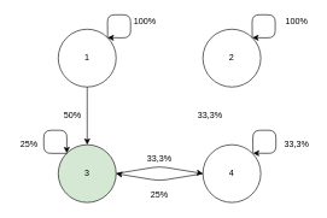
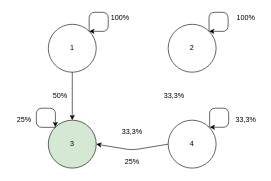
  <mxCell id="0" />
  <mxCell id="1" parent="0" />
  <mxCell id="2" value="3" style="ellipse;whiteSpace=wrap;html=1;aspect=fixed;fillColor=#d5e8d4;" parent="1" vertex="1"><mxGeometry x="80" y="200" width="80" height="80" as="geometry" /></mxCell>
  <mxCell id="3" value="4" style="ellipse;whiteSpace=wrap;html=1;aspect=fixed;" parent="1" vertex="1"><mxGeometry x="280" y="200" width="80" height="80" as="geometry" /></mxCell>
  <mxCell id="4" value="2" style="ellipse;whiteSpace=wrap;html=1;aspect=fixed;" parent="1" vertex="1"><mxGeometry x="280" y="40" width="80" height="80" as="geometry" /></mxCell>
  <mxCell id="5" value="1" style="ellipse;whiteSpace=wrap;html=1;aspect=fixed;" parent="1" vertex="1"><mxGeometry x="80" y="40" width="80" height="80" as="geometry" /></mxCell>
  <mxCell id="6" value="" style="endArrow=classic;html=1;exitX=1;exitY=0;exitDx=0;exitDy=0;entryX=1;entryY=0;entryDx=0;entryDy=0;" parent="1" source="5" target="5" edge="1"><mxGeometry width="50" height="50" relative="1" as="geometry"><mxPoint x="230" y="380" as="sourcePoint" /><mxPoint x="190" y="10" as="targetPoint" /><Array as="points"><mxPoint x="148" y="20" /><mxPoint x="180" y="20" /><mxPoint x="180" y="52" /></Array></mxGeometry></mxCell>
  <mxCell id="7" value="" style="endArrow=classic;html=1;exitX=1;exitY=0;exitDx=0;exitDy=0;entryX=1;entryY=0;entryDx=0;entryDy=0;" parent="1" source="4" target="4" edge="1"><mxGeometry width="50" height="50" relative="1" as="geometry"><mxPoint x="230" y="380" as="sourcePoint" /><mxPoint x="180" y="212" as="targetPoint" /><Array as="points"><mxPoint x="348" y="20" /><mxPoint x="380" y="20" /><mxPoint x="380" y="52" /></Array></mxGeometry></mxCell>
  <mxCell id="8" value="" style="endArrow=classic;html=1;entryX=0;entryY=0;entryDx=0;entryDy=0;" parent="1" target="2" edge="1"><mxGeometry width="50" height="50" relative="1" as="geometry"><mxPoint x="92" y="212" as="sourcePoint" /><mxPoint x="280" y="330" as="targetPoint" /><Array as="points"><mxPoint x="60" y="212" /><mxPoint x="60" y="180" /><mxPoint x="92" y="180" /></Array></mxGeometry></mxCell>
  <mxCell id="9" value="" style="endArrow=classic;html=1;exitX=0;exitY=0.5;exitDx=0;exitDy=0;" parent="1" source="3" edge="1"><mxGeometry width="50" height="50" relative="1" as="geometry"><mxPoint x="230" y="380" as="sourcePoint" /><mxPoint x="160" y="240" as="targetPoint" /><Array as="points"><mxPoint x="220" y="250" /></Array></mxGeometry></mxCell>
- <mxCell id="10" value="" style="endArrow=classic;html=1;exitX=1;exitY=0.5;exitDx=0;exitDy=0;entryX=0;entryY=0.5;entryDx=0;entryDy=0;" parent="1" source="2" target="3" edge="1"><mxGeometry width="50" height="50" relative="1" as="geometry"><mxPoint x="230" y="380" as="sourcePoint" /><mxPoint x="280" y="330" as="targetPoint" /><Array as="points"><mxPoint x="220" y="230" /></Array></mxGeometry></mxCell>
  <mxCell id="11" value="" style="endArrow=classic;html=1;entryX=0.5;entryY=0;entryDx=0;entryDy=0;exitX=0.5;exitY=1;exitDx=0;exitDy=0;" parent="1" source="5" target="2" edge="1"><mxGeometry width="50" height="50" relative="1" as="geometry"><mxPoint x="60" y="140" as="sourcePoint" /><mxPoint x="280" y="330" as="targetPoint" /></mxGeometry></mxCell>
  <mxCell id="12" value="100%" style="text;html=1;strokeColor=none;fillColor=none;align=center;verticalAlign=middle;whiteSpace=wrap;rounded=0;" parent="1" vertex="1"><mxGeometry x="180" y="20" width="40" height="20" as="geometry" /></mxCell>
  <mxCell id="13" value="100%" style="text;html=1;strokeColor=none;fillColor=none;align=center;verticalAlign=middle;whiteSpace=wrap;rounded=0;" parent="1" vertex="1"><mxGeometry x="390" y="20" width="40" height="20" as="geometry" /></mxCell>
  <mxCell id="14" value="25%" style="text;html=1;strokeColor=none;fillColor=none;align=center;verticalAlign=middle;whiteSpace=wrap;rounded=0;" parent="1" vertex="1"><mxGeometry x="20" y="190" width="40" height="20" as="geometry" /></mxCell>
  <mxCell id="15" value="50%" style="text;html=1;strokeColor=none;fillColor=none;align=center;verticalAlign=middle;whiteSpace=wrap;rounded=0;" parent="1" vertex="1"><mxGeometry x="80" y="150" width="40" height="20" as="geometry" /></mxCell>
  <mxCell id="16" value="33,3%" style="text;html=1;strokeColor=none;fillColor=none;align=center;verticalAlign=middle;whiteSpace=wrap;rounded=0;" parent="1" vertex="1"><mxGeometry x="270" y="150" width="40" height="20" as="geometry" /></mxCell>
  <mxCell id="17" value="25%" style="text;html=1;strokeColor=none;fillColor=none;align=center;verticalAlign=middle;whiteSpace=wrap;rounded=0;" parent="1" vertex="1"><mxGeometry x="200" y="260" width="40" height="20" as="geometry" /></mxCell>
  <mxCell id="18" value="33,3%" style="text;html=1;strokeColor=none;fillColor=none;align=center;verticalAlign=middle;whiteSpace=wrap;rounded=0;" parent="1" vertex="1"><mxGeometry x="200" y="210" width="40" height="20" as="geometry" /></mxCell>
  <mxCell id="19" value="" style="endArrow=classic;html=1;exitX=1;exitY=0;exitDx=0;exitDy=0;entryX=1;entryY=0;entryDx=0;entryDy=0;" edge="1" parent="1"><mxGeometry width="50" height="50" relative="1" as="geometry"><mxPoint x="349.284" y="211.716" as="sourcePoint" /><mxPoint x="349.284" y="211.716" as="targetPoint" /><Array as="points"><mxPoint x="349" y="180" /><mxPoint x="381" y="180" /><mxPoint x="381" y="212" /></Array></mxGeometry></mxCell>
  <mxCell id="20" value="33,3%" style="text;html=1;strokeColor=none;fillColor=none;align=center;verticalAlign=middle;whiteSpace=wrap;rounded=0;" vertex="1" parent="1"><mxGeometry x="390" y="190" width="40" height="20" as="geometry" /></mxCell>
